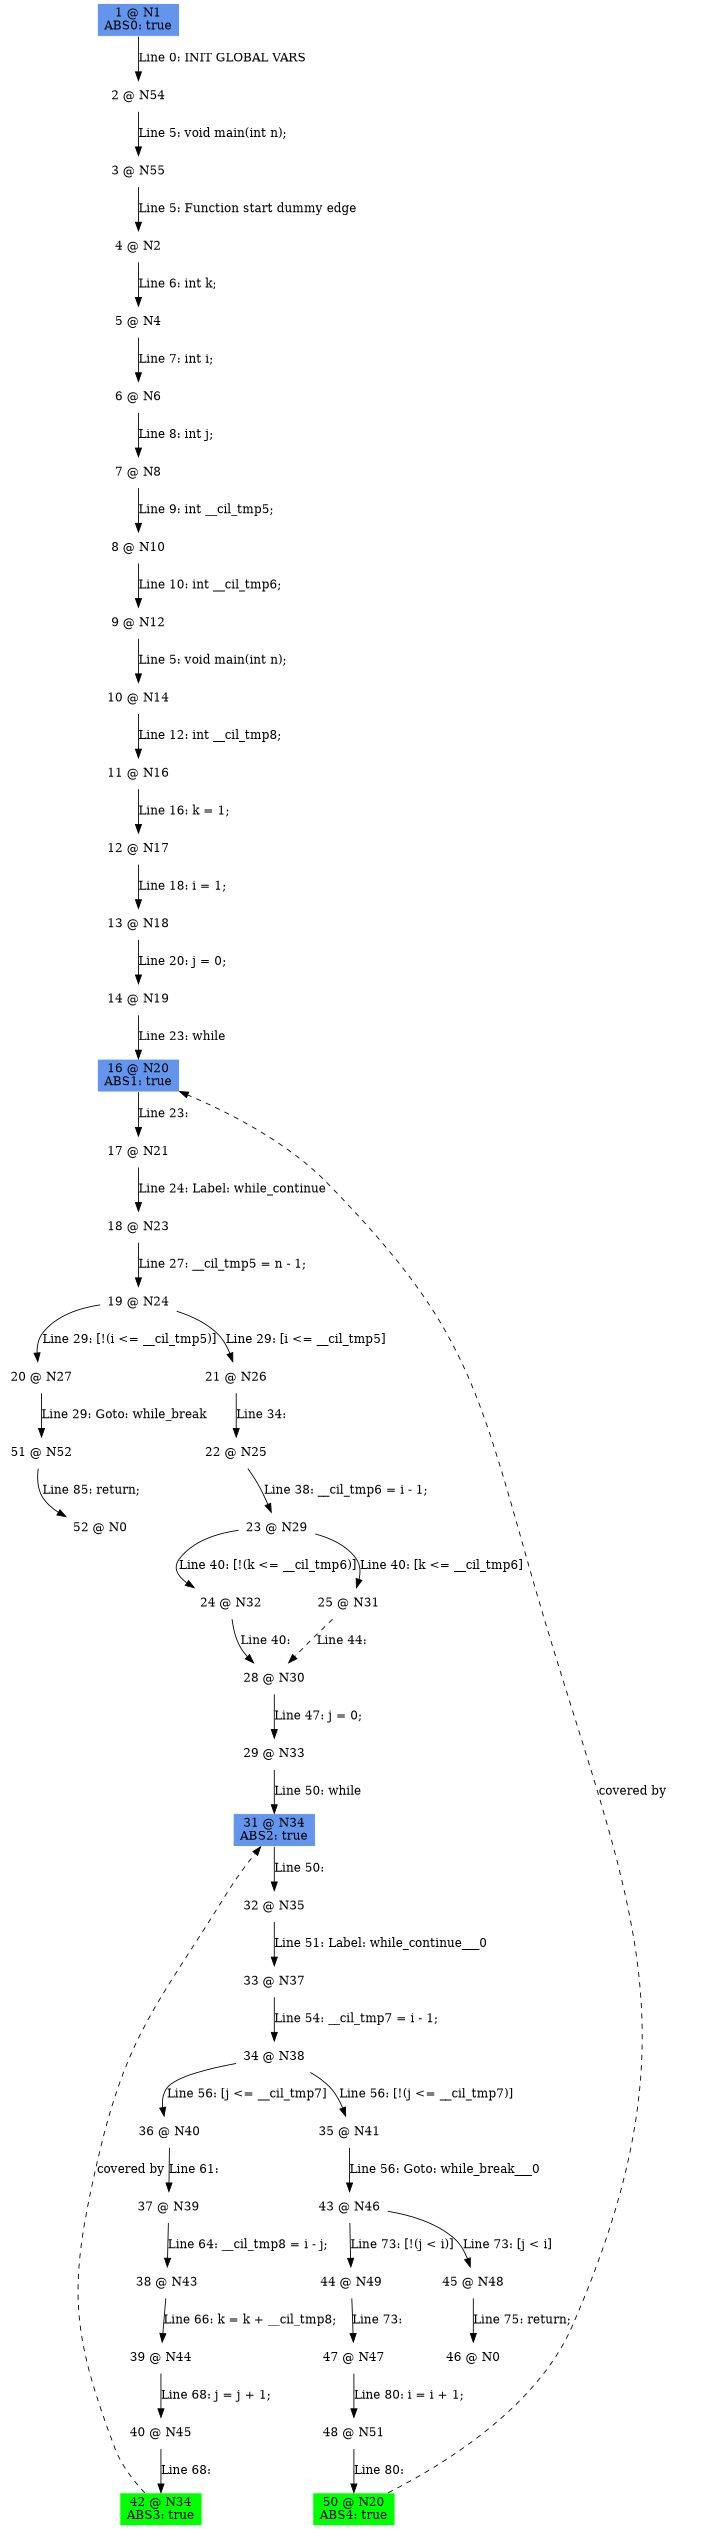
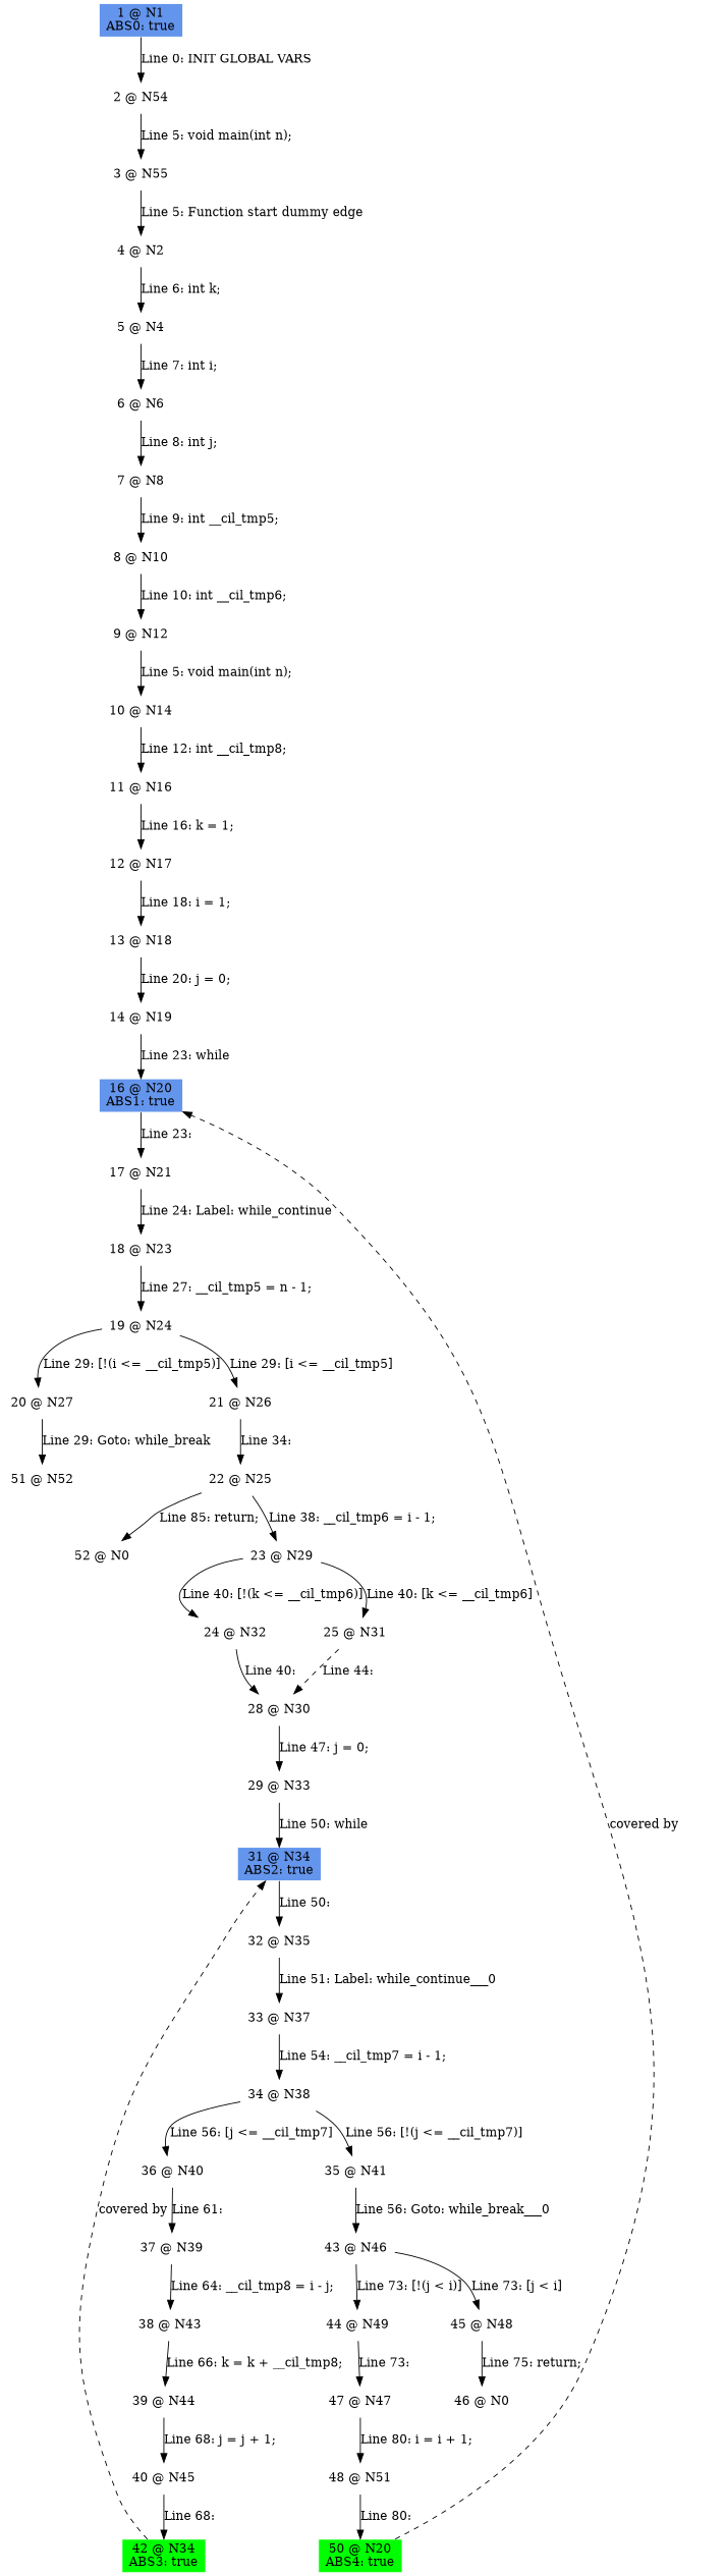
  digraph {
    node [color=white shape=box style=filled]
    n1 [fillcolor=cornflowerblue label="1 @ N1\nABS0: true"]
    n2 [label="2 @ N54"]
    n3 [label="3 @ N55"]
    n4 [label="4 @ N2"]
    n5 [label="5 @ N4"]
    n6 [label="6 @ N6"]
    n7 [label="7 @ N8"]
    n8 [label="8 @ N10"]
    n9 [label="9 @ N12"]
    n10 [label="10 @ N14"]
    n11 [label="11 @ N16"]
    n12 [label="12 @ N17"]
    n13 [label="13 @ N18"]
    n14 [label="14 @ N19"]
    n15 [fillcolor=cornflowerblue label="16 @ N20\nABS1: true"]
    n16 [label="17 @ N21"]
    n17 [label="18 @ N23"]
    n18 [label="19 @ N24"]
    n19 [label="21 @ N26"]
    n20 [label="20 @ N27"]
    n21 [label="22 @ N25"]
    n22 [label="51 @ N52"]
    n23 [label="23 @ N29"]
    n24 [label="25 @ N31"]
    n25 [label="24 @ N32"]
    n26 [label="28 @ N30"]
    n27 [label="29 @ N33"]
    n28 [fillcolor=cornflowerblue label="31 @ N34\nABS2: true"]
    n29 [label="32 @ N35"]
    n30 [label="33 @ N37"]
    n31 [label="34 @ N38"]
    n32 [label="36 @ N40"]
    n33 [label="35 @ N41"]
    n34 [label="37 @ N39"]
    n35 [label="43 @ N46"]
    n36 [label="38 @ N43"]
    n37 [label="39 @ N44"]
    n38 [label="40 @ N45"]
    n39 [fillcolor=green label="42 @ N34\nABS3: true"]
    n40 [label="45 @ N48"]
    n41 [label="44 @ N49"]
    n42 [label="46 @ N0"]
    n43 [label="47 @ N47"]
    n44 [label="48 @ N51"]
    n45 [fillcolor=green label="50 @ N20\nABS4: true"]
    n46 [label="52 @ N0"]
    n1 -> n2 [label="Line 0: INIT GLOBAL VARS"]
    n2 -> n3 [label="Line 5: void main(int n);"]
    n3 -> n4 [label="Line 5: Function start dummy edge"]
    n4 -> n5 [label="Line 6: int k;"]
    n5 -> n6 [label="Line 7: int i;"]
    n6 -> n7 [label="Line 8: int j;"]
    n7 -> n8 [label="Line 9: int __cil_tmp5;"]
    n8 -> n9 [label="Line 10: int __cil_tmp6;"]
    n9 -> n10 [label="Line 5: void main(int n);"]
    n10 -> n11 [label="Line 12: int __cil_tmp8;"]
    n11 -> n12 [label="Line 16: k = 1;"]
    n12 -> n13 [label="Line 18: i = 1;"]
    n13 -> n14 [label="Line 20: j = 0;"]
    n14 -> n15 [label="Line 23: while"]
    n15 -> n16 [label="Line 23: "]
    n16 -> n17 [label="Line 24: Label: while_continue"]
    n17 -> n18 [label="Line 27: __cil_tmp5 = n - 1;"]
    n18 -> n19 [label="Line 29: [i <= __cil_tmp5]"]
    n18 -> n20 [label="Line 29: [!(i <= __cil_tmp5)]"]
    n19 -> n21 [label="Line 34: "]
    n20 -> n22 [label="Line 29: Goto: while_break"]
    n21 -> n23 [label="Line 38: __cil_tmp6 = i - 1;"]
-   n22 -> n46 [label="Line 85: return;"]
+   n21 -> n46 [label="Line 85: return;"]
    n23 -> n24 [label="Line 40: [k <= __cil_tmp6]"]
    n23 -> n25 [label="Line 40: [!(k <= __cil_tmp6)]"]
    n24 -> n26 [label="Line 44: " style=dashed]
    n25 -> n26 [label="Line 40: "]
    n26 -> n27 [label="Line 47: j = 0;"]
    n27 -> n28 [label="Line 50: while"]
    n28 -> n29 [label="Line 50: "]
    n29 -> n30 [label="Line 51: Label: while_continue___0"]
    n30 -> n31 [label="Line 54: __cil_tmp7 = i - 1;"]
    n31 -> n32 [label="Line 56: [j <= __cil_tmp7]"]
    n31 -> n33 [label="Line 56: [!(j <= __cil_tmp7)]"]
    n32 -> n34 [label="Line 61: "]
    n33 -> n35 [label="Line 56: Goto: while_break___0"]
    n34 -> n36 [label="Line 64: __cil_tmp8 = i - j;"]
    n35 -> n40 [label="Line 73: [j < i]"]
    n35 -> n41 [label="Line 73: [!(j < i)]"]
    n36 -> n37 [label="Line 66: k = k + __cil_tmp8;"]
    n37 -> n38 [label="Line 68: j = j + 1;"]
    n38 -> n39 [label="Line 68: "]
    n39 -> n28 [label="covered by" style=dashed weight=0]
    n40 -> n42 [label="Line 75: return;"]
    n41 -> n43 [label="Line 73: "]
    n43 -> n44 [label="Line 80: i = i + 1;"]
    n44 -> n45 [label="Line 80: "]
    n45 -> n15 [label="covered by" style=dashed weight=0]
  }
